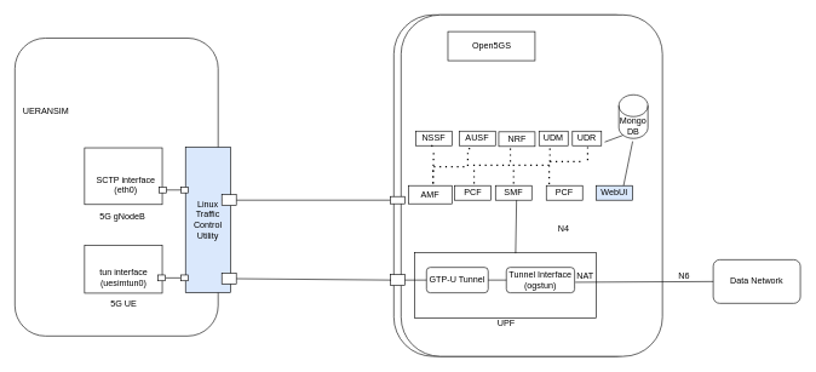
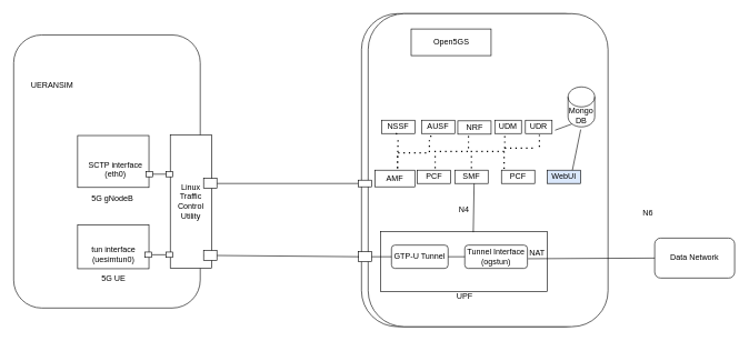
  <mxCell id="0" />
  <mxCell id="1" parent="0" />
  <mxCell id="2" value="" style="rounded=1;whiteSpace=wrap;html=1;" parent="1" vertex="1"><mxGeometry x="20" y="52" width="280" height="410" as="geometry" /></mxCell>
  <mxCell id="3" value="" style="rounded=0;whiteSpace=wrap;html=1;" parent="1" vertex="1"><mxGeometry x="116" y="203" width="107" height="78" as="geometry" /></mxCell>
  <mxCell id="4" value="" style="rounded=0;whiteSpace=wrap;html=1;" parent="1" vertex="1"><mxGeometry x="116" y="337" width="107" height="66" as="geometry" /></mxCell>
  <mxCell id="5" value="5G UE" style="text;html=1;strokeColor=none;fillColor=none;align=center;verticalAlign=middle;whiteSpace=wrap;rounded=0;" parent="1" vertex="1"><mxGeometry x="139.5" y="402.5" width="60" height="30" as="geometry" /></mxCell>
  <mxCell id="6" value="tun interface (uesimtun0)" style="text;html=1;strokeColor=none;fillColor=none;align=center;verticalAlign=middle;whiteSpace=wrap;rounded=0;" parent="1" vertex="1"><mxGeometry x="129.5" y="367" width="80" height="30" as="geometry" /></mxCell>
  <mxCell id="7" value="" style="rounded=1;whiteSpace=wrap;html=1;" vertex="1" parent="1"><mxGeometry x="542" y="20" width="360" height="470" as="geometry" /></mxCell>
  <mxCell id="8" value="" style="rounded=1;whiteSpace=wrap;html=1;" vertex="1" parent="1"><mxGeometry x="552" y="20" width="360" height="470" as="geometry" /></mxCell>
  <mxCell id="9" value="NSSF" style="rounded=0;whiteSpace=wrap;html=1;" vertex="1" parent="1"><mxGeometry x="572" y="180" width="50" height="20" as="geometry" /></mxCell>
  <mxCell id="10" value="AUSF" style="rounded=0;whiteSpace=wrap;html=1;" vertex="1" parent="1"><mxGeometry x="632" y="180" width="50" height="20" as="geometry" /></mxCell>
  <mxCell id="11" value="NRF" style="rounded=0;whiteSpace=wrap;html=1;" vertex="1" parent="1"><mxGeometry x="686.51" y="181" width="50" height="20" as="geometry" /></mxCell>
  <mxCell id="12" value="UDM" style="rounded=0;whiteSpace=wrap;html=1;" vertex="1" parent="1"><mxGeometry x="742" y="180" width="40" height="20" as="geometry" /></mxCell>
  <mxCell id="13" value="UDR" style="rounded=0;whiteSpace=wrap;html=1;" vertex="1" parent="1"><mxGeometry x="788" y="180" width="40" height="20" as="geometry" /></mxCell>
  <mxCell id="14" value="AMF" style="rounded=0;whiteSpace=wrap;html=1;" vertex="1" parent="1"><mxGeometry x="562" y="255" width="60" height="25" as="geometry" /></mxCell>
  <mxCell id="15" value="SMF" style="rounded=0;whiteSpace=wrap;html=1;" vertex="1" parent="1"><mxGeometry x="682" y="255" width="50" height="20" as="geometry" /></mxCell>
  <mxCell id="16" value="PCF" style="rounded=0;whiteSpace=wrap;html=1;" vertex="1" parent="1"><mxGeometry x="752" y="255" width="50" height="20" as="geometry" /></mxCell>
  <mxCell id="17" value="" style="endArrow=none;dashed=1;html=1;dashPattern=1 3;strokeWidth=2;rounded=0;exitX=0.207;exitY=0.468;exitDx=0;exitDy=0;exitPerimeter=0;startArrow=none;" edge="1" parent="1"><mxGeometry width="50" height="50" relative="1" as="geometry"><mxPoint x="593.855" y="199.68" as="sourcePoint" /><mxPoint x="596" y="202" as="targetPoint" /></mxGeometry></mxCell>
  <mxCell id="18" value="" style="endArrow=none;dashed=1;html=1;dashPattern=1 3;strokeWidth=2;rounded=0;edgeStyle=elbowEdgeStyle;elbow=vertical;" edge="1" parent="1"><mxGeometry width="50" height="50" relative="1" as="geometry"><mxPoint x="707" y="252" as="sourcePoint" /><mxPoint x="757" y="202" as="targetPoint" /></mxGeometry></mxCell>
  <mxCell id="19" value="" style="endArrow=none;dashed=1;html=1;dashPattern=1 3;strokeWidth=2;rounded=0;edgeStyle=elbowEdgeStyle;elbow=vertical;startArrow=none;" edge="1" parent="1"><mxGeometry width="50" height="50" relative="1" as="geometry"><mxPoint x="809" y="220" as="sourcePoint" /><mxPoint x="809" y="202" as="targetPoint" /></mxGeometry></mxCell>
  <mxCell id="20" value="" style="endArrow=none;dashed=1;html=1;dashPattern=1 3;strokeWidth=2;rounded=0;edgeStyle=elbowEdgeStyle;elbow=vertical;startArrow=none;" edge="1" parent="1"><mxGeometry width="50" height="50" relative="1" as="geometry"><mxPoint x="646" y="205" as="sourcePoint" /><mxPoint x="646" y="202" as="targetPoint" /></mxGeometry></mxCell>
  <mxCell id="21" value="" style="endArrow=none;dashed=1;html=1;dashPattern=1 3;strokeWidth=2;rounded=0;edgeStyle=elbowEdgeStyle;elbow=vertical;" edge="1" parent="1"><mxGeometry width="50" height="50" relative="1" as="geometry"><mxPoint x="652.5" y="252" as="sourcePoint" /><mxPoint x="702.5" y="202" as="targetPoint" /></mxGeometry></mxCell>
  <mxCell id="22" value="PCF" style="rounded=0;whiteSpace=wrap;html=1;" vertex="1" parent="1"><mxGeometry x="626" y="255" width="50" height="20" as="geometry" /></mxCell>
  <mxCell id="23" value="" style="rounded=0;whiteSpace=wrap;html=1;" vertex="1" parent="1"><mxGeometry x="571" y="347" width="250" height="90" as="geometry" /></mxCell>
  <mxCell id="24" value="GTP-U Tunnel" style="rounded=1;whiteSpace=wrap;html=1;" vertex="1" parent="1"><mxGeometry x="587" y="367.5" width="85" height="35" as="geometry" /></mxCell>
  <mxCell id="25" value="" style="endArrow=none;html=1;rounded=0;elbow=vertical;entryX=1;entryY=0.5;entryDx=0;entryDy=0;" edge="1" parent="1"><mxGeometry width="50" height="50" relative="1" as="geometry"><mxPoint x="707" y="385" as="sourcePoint" /><mxPoint x="672" y="385" as="targetPoint" /></mxGeometry></mxCell>
  <mxCell id="26" value="UPF" style="text;html=1;strokeColor=none;fillColor=none;align=center;verticalAlign=middle;whiteSpace=wrap;rounded=0;" vertex="1" parent="1"><mxGeometry x="667" y="430" width="60" height="30" as="geometry" /></mxCell>
  <mxCell id="27" value="User Plane" style="text;html=1;strokeColor=none;fillColor=none;align=center;verticalAlign=middle;whiteSpace=wrap;rounded=0;" vertex="1" parent="1"><mxGeometry x="981" y="358" width="120" height="50" as="geometry" /></mxCell>
  <mxCell id="28" value="Data Network" style="rounded=1;whiteSpace=wrap;html=1;" vertex="1" parent="1"><mxGeometry x="982" y="357" width="120" height="60" as="geometry" /></mxCell>
  <mxCell id="29" value="" style="endArrow=none;html=1;rounded=0;elbow=vertical;exitX=0;exitY=0.5;exitDx=0;exitDy=0;" edge="1" parent="1" source="28"><mxGeometry width="50" height="50" relative="1" as="geometry"><mxPoint x="836" y="388" as="sourcePoint" /><mxPoint x="792" y="388" as="targetPoint" /></mxGeometry></mxCell>
  <mxCell id="30" value="NAT" style="text;html=1;strokeColor=none;fillColor=none;align=center;verticalAlign=middle;whiteSpace=wrap;rounded=0;" vertex="1" parent="1"><mxGeometry x="776" y="365" width="60" height="30" as="geometry" /></mxCell>
- <mxCell id="31" value="N6" style="text;html=1;strokeColor=none;fillColor=none;align=center;verticalAlign=middle;whiteSpace=wrap;rounded=0;" vertex="1" parent="1"><mxGeometry x="912" y="365" width="60" height="30" as="geometry" /></mxCell>
+ <mxCell id="31" value="N6" style="text;html=1;strokeColor=none;fillColor=none;align=center;verticalAlign=middle;whiteSpace=wrap;rounded=0;" vertex="1" parent="1"><mxGeometry x="942" y="305" width="60" height="30" as="geometry" /></mxCell>
  <mxCell id="32" value="" style="endArrow=none;html=1;rounded=0;elbow=vertical;exitX=0;exitY=0.5;exitDx=0;exitDy=0;startArrow=none;" edge="1" parent="1" source="45"><mxGeometry width="50" height="50" relative="1" as="geometry"><mxPoint x="587" y="384.47" as="sourcePoint" /><mxPoint x="542" y="390" as="targetPoint" /></mxGeometry></mxCell>
  <mxCell id="33" value="Tunnel Interface&lt;br&gt;(ogstun)" style="rounded=1;whiteSpace=wrap;html=1;" vertex="1" parent="1"><mxGeometry x="697" y="367.5" width="94" height="35" as="geometry" /></mxCell>
  <mxCell id="34" value="" style="endArrow=none;html=1;rounded=0;fontSize=24;exitX=0.555;exitY=0.014;exitDx=0;exitDy=0;exitPerimeter=0;" edge="1" parent="1" source="23"><mxGeometry width="50" height="50" relative="1" as="geometry"><mxPoint x="661" y="325" as="sourcePoint" /><mxPoint x="711" y="275" as="targetPoint" /></mxGeometry></mxCell>
- <mxCell id="35" value="N4" style="text;html=1;strokeColor=none;fillColor=none;align=center;verticalAlign=middle;whiteSpace=wrap;rounded=0;" vertex="1" parent="1"><mxGeometry x="746" y="300" width="60" height="30" as="geometry" /></mxCell>
+ <mxCell id="35" value="N4" style="text;html=1;strokeColor=none;fillColor=none;align=center;verticalAlign=middle;whiteSpace=wrap;rounded=0;" vertex="1" parent="1"><mxGeometry x="666" y="300" width="60" height="30" as="geometry" /></mxCell>
  <mxCell id="36" value="" style="rounded=0;whiteSpace=wrap;html=1;" vertex="1" parent="1"><mxGeometry x="537" y="270" width="20" height="10" as="geometry" /></mxCell>
  <mxCell id="37" value="" style="endArrow=none;dashed=1;html=1;dashPattern=1 3;strokeWidth=2;rounded=0;exitX=0.207;exitY=0.468;exitDx=0;exitDy=0;exitPerimeter=0;" edge="1" parent="1"><mxGeometry width="50" height="50" relative="1" as="geometry"><mxPoint x="596.03" y="251.96" as="sourcePoint" /><mxPoint x="596.911" y="205" as="targetPoint" /></mxGeometry></mxCell>
  <mxCell id="38" value="" style="endArrow=none;dashed=1;html=1;dashPattern=1 3;strokeWidth=2;rounded=0;edgeStyle=elbowEdgeStyle;elbow=vertical;" edge="1" parent="1"><mxGeometry width="50" height="50" relative="1" as="geometry"><mxPoint x="596" y="252" as="sourcePoint" /><mxPoint x="643.875" y="205" as="targetPoint" /></mxGeometry></mxCell>
  <mxCell id="39" value="" style="endArrow=none;dashed=1;html=1;dashPattern=1 3;strokeWidth=2;rounded=0;edgeStyle=elbowEdgeStyle;elbow=vertical;" edge="1" parent="1"><mxGeometry width="50" height="50" relative="1" as="geometry"><mxPoint x="756" y="253" as="sourcePoint" /><mxPoint x="802" y="222" as="targetPoint" /><Array as="points"><mxPoint x="849" y="222" /></Array></mxGeometry></mxCell>
  <mxCell id="40" value="Mongo&lt;br&gt;DB" style="shape=cylinder3;whiteSpace=wrap;html=1;boundedLbl=1;backgroundOutline=1;size=15;" vertex="1" parent="1"><mxGeometry x="852" y="130" width="40" height="60" as="geometry" /></mxCell>
  <mxCell id="41" value="WebUI" style="rounded=0;whiteSpace=wrap;html=1;fillColor=#dae8fc;" vertex="1" parent="1"><mxGeometry x="821" y="255" width="50" height="20" as="geometry" /></mxCell>
  <mxCell id="42" value="" style="endArrow=none;html=1;rounded=0;exitX=0.75;exitY=0;exitDx=0;exitDy=0;" edge="1" parent="1" source="41"><mxGeometry width="50" height="50" relative="1" as="geometry"><mxPoint x="821" y="244" as="sourcePoint" /><mxPoint x="871" y="194" as="targetPoint" /></mxGeometry></mxCell>
  <mxCell id="43" value="" style="endArrow=none;html=1;rounded=0;exitX=0.75;exitY=0;exitDx=0;exitDy=0;entryX=0.145;entryY=1;entryDx=0;entryDy=-4.35;entryPerimeter=0;" edge="1" parent="1" target="40"><mxGeometry width="50" height="50" relative="1" as="geometry"><mxPoint x="832.5" y="195" as="sourcePoint" /><mxPoint x="845" y="134" as="targetPoint" /></mxGeometry></mxCell>
  <mxCell id="44" value="" style="endArrow=none;html=1;rounded=0;elbow=vertical;exitX=0;exitY=0.5;exitDx=0;exitDy=0;" edge="1" parent="1" source="24" target="45"><mxGeometry width="50" height="50" relative="1" as="geometry"><mxPoint x="587" y="385" as="sourcePoint" /><mxPoint x="542" y="390" as="targetPoint" /></mxGeometry></mxCell>
  <mxCell id="45" value="" style="rounded=0;whiteSpace=wrap;html=1;" vertex="1" parent="1"><mxGeometry x="537" y="377.5" width="20" height="15" as="geometry" /></mxCell>
  <mxCell id="46" value="5G gNodeB" style="text;html=1;strokeColor=none;fillColor=none;align=center;verticalAlign=middle;whiteSpace=wrap;rounded=0;" vertex="1" parent="1"><mxGeometry x="135" y="282.5" width="67.25" height="30" as="geometry" /></mxCell>
- <mxCell id="47" value="UERANSIM" style="text;html=1;strokeColor=none;fillColor=none;align=center;verticalAlign=middle;whiteSpace=wrap;rounded=0;" vertex="1" parent="1"><mxGeometry x="33" y="137" width="60" height="30" as="geometry" /></mxCell>
+ <mxCell id="47" value="UERANSIM" style="text;html=1;strokeColor=none;fillColor=none;align=center;verticalAlign=middle;whiteSpace=wrap;rounded=0;" vertex="1" parent="1"><mxGeometry x="48" y="112" width="60" height="30" as="geometry" /></mxCell>
  <mxCell id="48" value="Open5GS" style="rounded=0;whiteSpace=wrap;html=1;" vertex="1" parent="1"><mxGeometry x="616.51" y="43" width="120" height="40" as="geometry" /></mxCell>
- <mxCell id="49" value="Linux Traffic Control Utility" style="rounded=0;whiteSpace=wrap;html=1;fillColor=#dae8fc;" vertex="1" parent="1"><mxGeometry x="255" y="202" width="62" height="200.5" as="geometry" /></mxCell>
+ <mxCell id="49" value="Linux Traffic Control Utility" style="rounded=0;whiteSpace=wrap;html=1;" vertex="1" parent="1"><mxGeometry x="255" y="202" width="62" height="200.5" as="geometry" /></mxCell>
  <mxCell id="50" value="" style="endArrow=none;html=1;rounded=0;exitX=0;exitY=0.5;exitDx=0;exitDy=0;startArrow=none;" edge="1" parent="1" source="56"><mxGeometry width="50" height="50" relative="1" as="geometry"><mxPoint x="575" y="293" as="sourcePoint" /><mxPoint x="315" y="275" as="targetPoint" /></mxGeometry></mxCell>
  <mxCell id="51" value="" style="endArrow=none;html=1;rounded=0;exitX=0;exitY=0.5;exitDx=0;exitDy=0;startArrow=none;" edge="1" parent="1" source="54"><mxGeometry width="50" height="50" relative="1" as="geometry"><mxPoint x="538" y="385" as="sourcePoint" /><mxPoint x="316" y="385" as="targetPoint" /></mxGeometry></mxCell>
  <mxCell id="52" value="SCTP interface&lt;br&gt;(eth0)" style="text;html=1;strokeColor=none;fillColor=none;align=center;verticalAlign=middle;whiteSpace=wrap;rounded=0;" vertex="1" parent="1"><mxGeometry x="129.5" y="237" width="85.5" height="33" as="geometry" /></mxCell>
  <mxCell id="53" value="" style="endArrow=none;html=1;rounded=0;exitX=0;exitY=0.5;exitDx=0;exitDy=0;" edge="1" parent="1" target="54"><mxGeometry width="50" height="50" relative="1" as="geometry"><mxPoint x="538" y="385" as="sourcePoint" /><mxPoint x="316" y="385" as="targetPoint" /></mxGeometry></mxCell>
  <mxCell id="54" value="" style="rounded=0;whiteSpace=wrap;html=1;" vertex="1" parent="1"><mxGeometry x="305" y="375.5" width="20" height="15" as="geometry" /></mxCell>
  <mxCell id="55" value="" style="endArrow=none;html=1;rounded=0;exitX=0;exitY=0.5;exitDx=0;exitDy=0;" edge="1" parent="1" source="36" target="56"><mxGeometry width="50" height="50" relative="1" as="geometry"><mxPoint x="537" y="275" as="sourcePoint" /><mxPoint x="315" y="275" as="targetPoint" /></mxGeometry></mxCell>
  <mxCell id="56" value="" style="rounded=0;whiteSpace=wrap;html=1;" vertex="1" parent="1"><mxGeometry x="305" y="267.5" width="20" height="15" as="geometry" /></mxCell>
  <mxCell id="57" value="" style="rounded=0;whiteSpace=wrap;html=1;" vertex="1" parent="1"><mxGeometry x="219" y="257" width="10" height="8" as="geometry" /></mxCell>
  <mxCell id="58" value="" style="rounded=0;whiteSpace=wrap;html=1;" vertex="1" parent="1"><mxGeometry x="249" y="257" width="10" height="8" as="geometry" /></mxCell>
  <mxCell id="59" value="" style="rounded=0;whiteSpace=wrap;html=1;" vertex="1" parent="1"><mxGeometry x="249" y="378" width="10" height="8" as="geometry" /></mxCell>
  <mxCell id="60" value="" style="rounded=0;whiteSpace=wrap;html=1;" vertex="1" parent="1"><mxGeometry x="217" y="378" width="10" height="8" as="geometry" /></mxCell>
  <mxCell id="61" value="" style="endArrow=none;html=1;rounded=0;" edge="1" parent="1"><mxGeometry width="50" height="50" relative="1" as="geometry"><mxPoint x="228" y="382" as="sourcePoint" /><mxPoint x="248" y="382" as="targetPoint" /></mxGeometry></mxCell>
  <mxCell id="62" value="" style="endArrow=none;html=1;rounded=0;" edge="1" parent="1"><mxGeometry width="50" height="50" relative="1" as="geometry"><mxPoint x="229" y="261" as="sourcePoint" /><mxPoint x="249" y="261" as="targetPoint" /></mxGeometry></mxCell>
